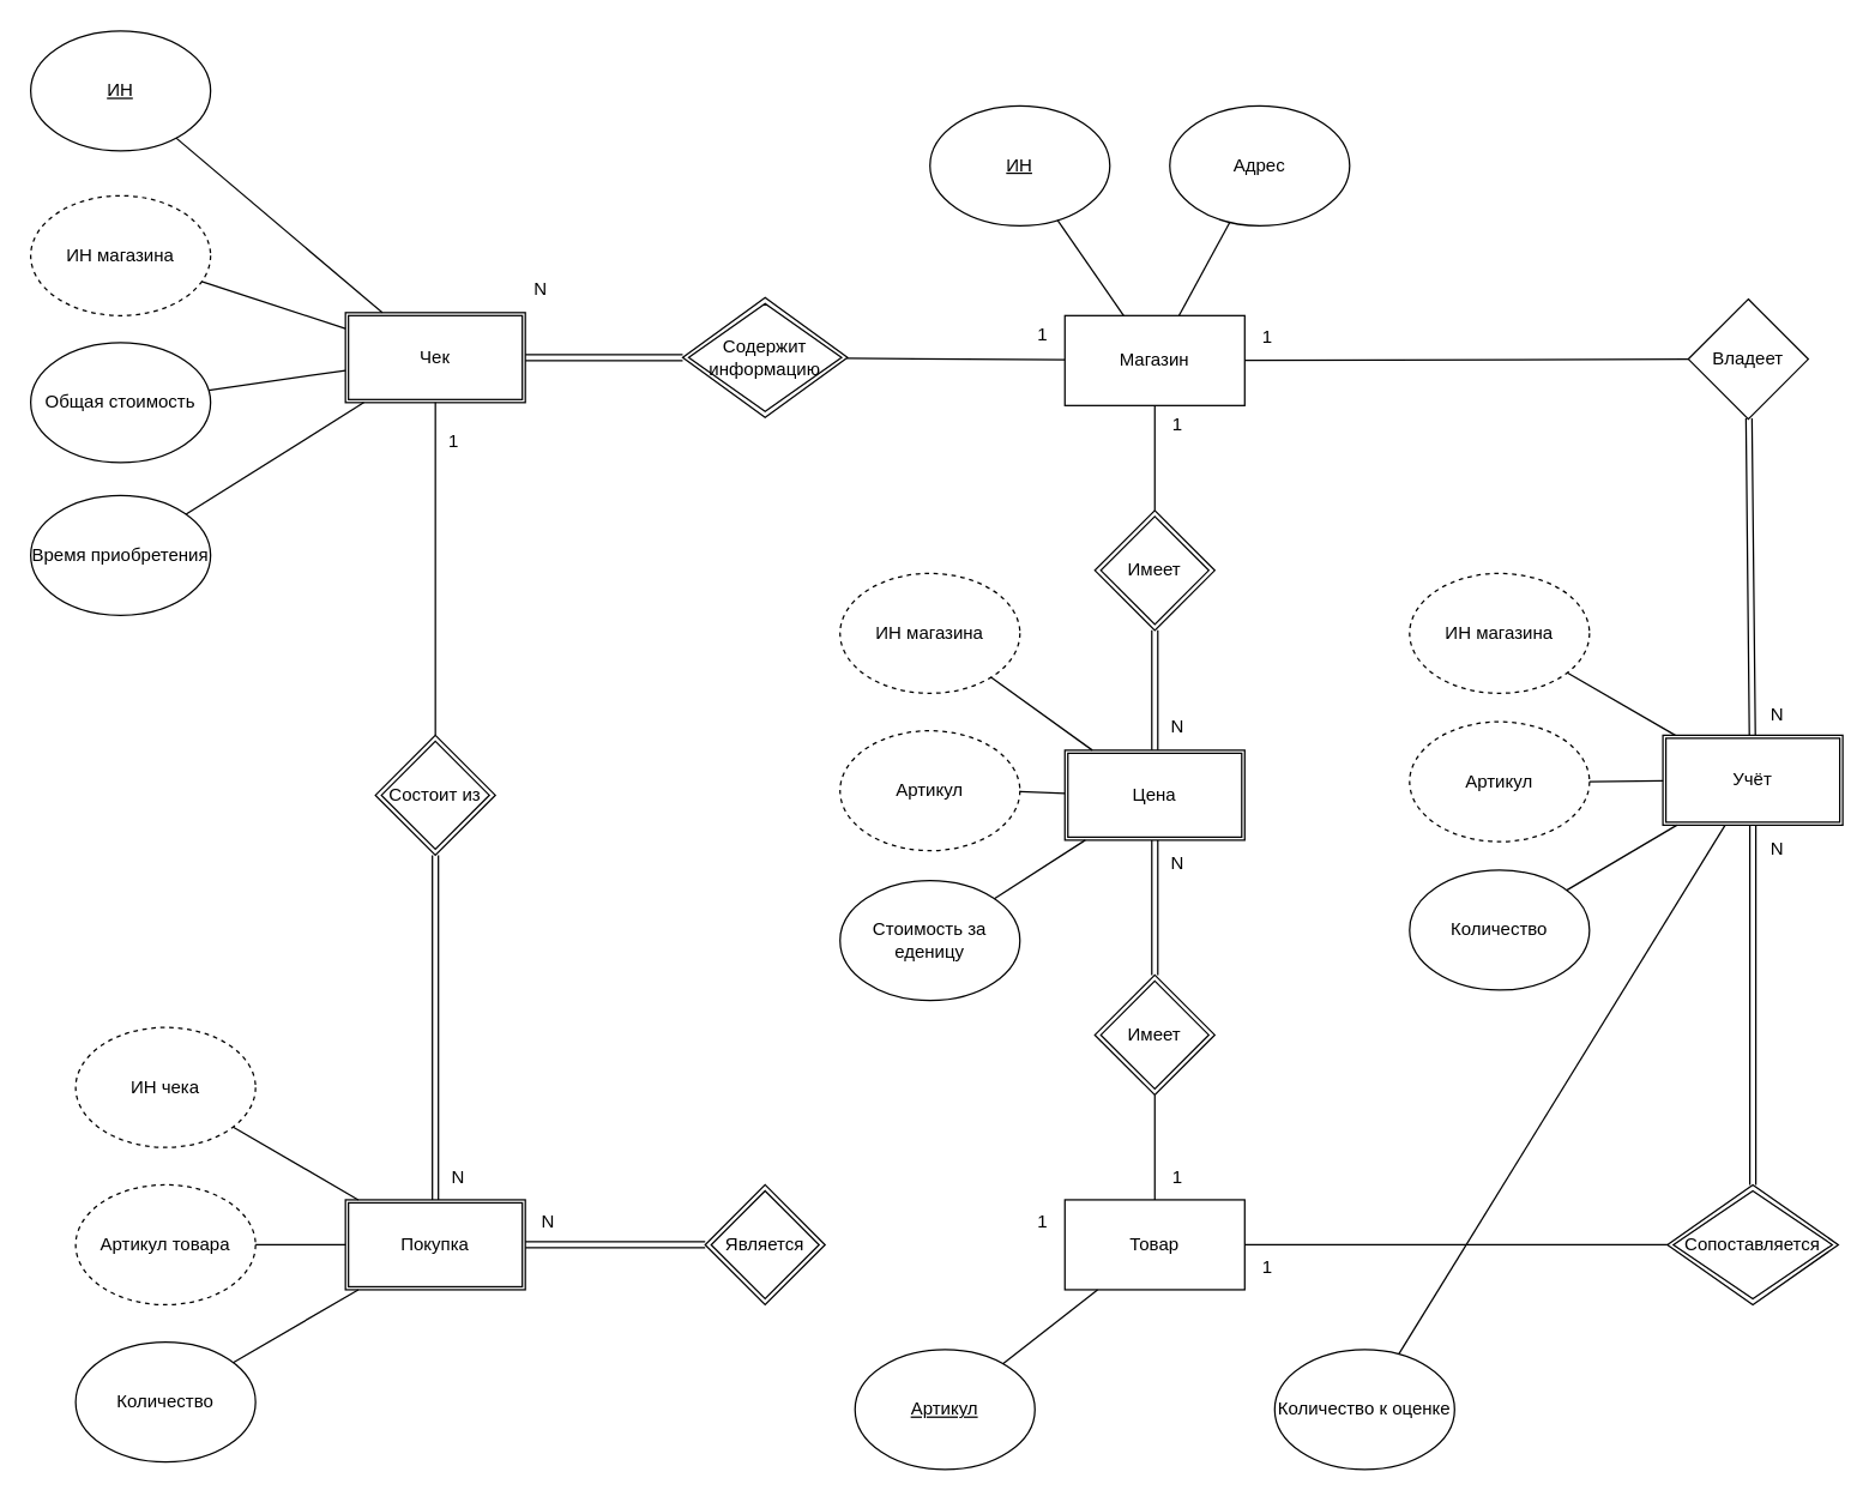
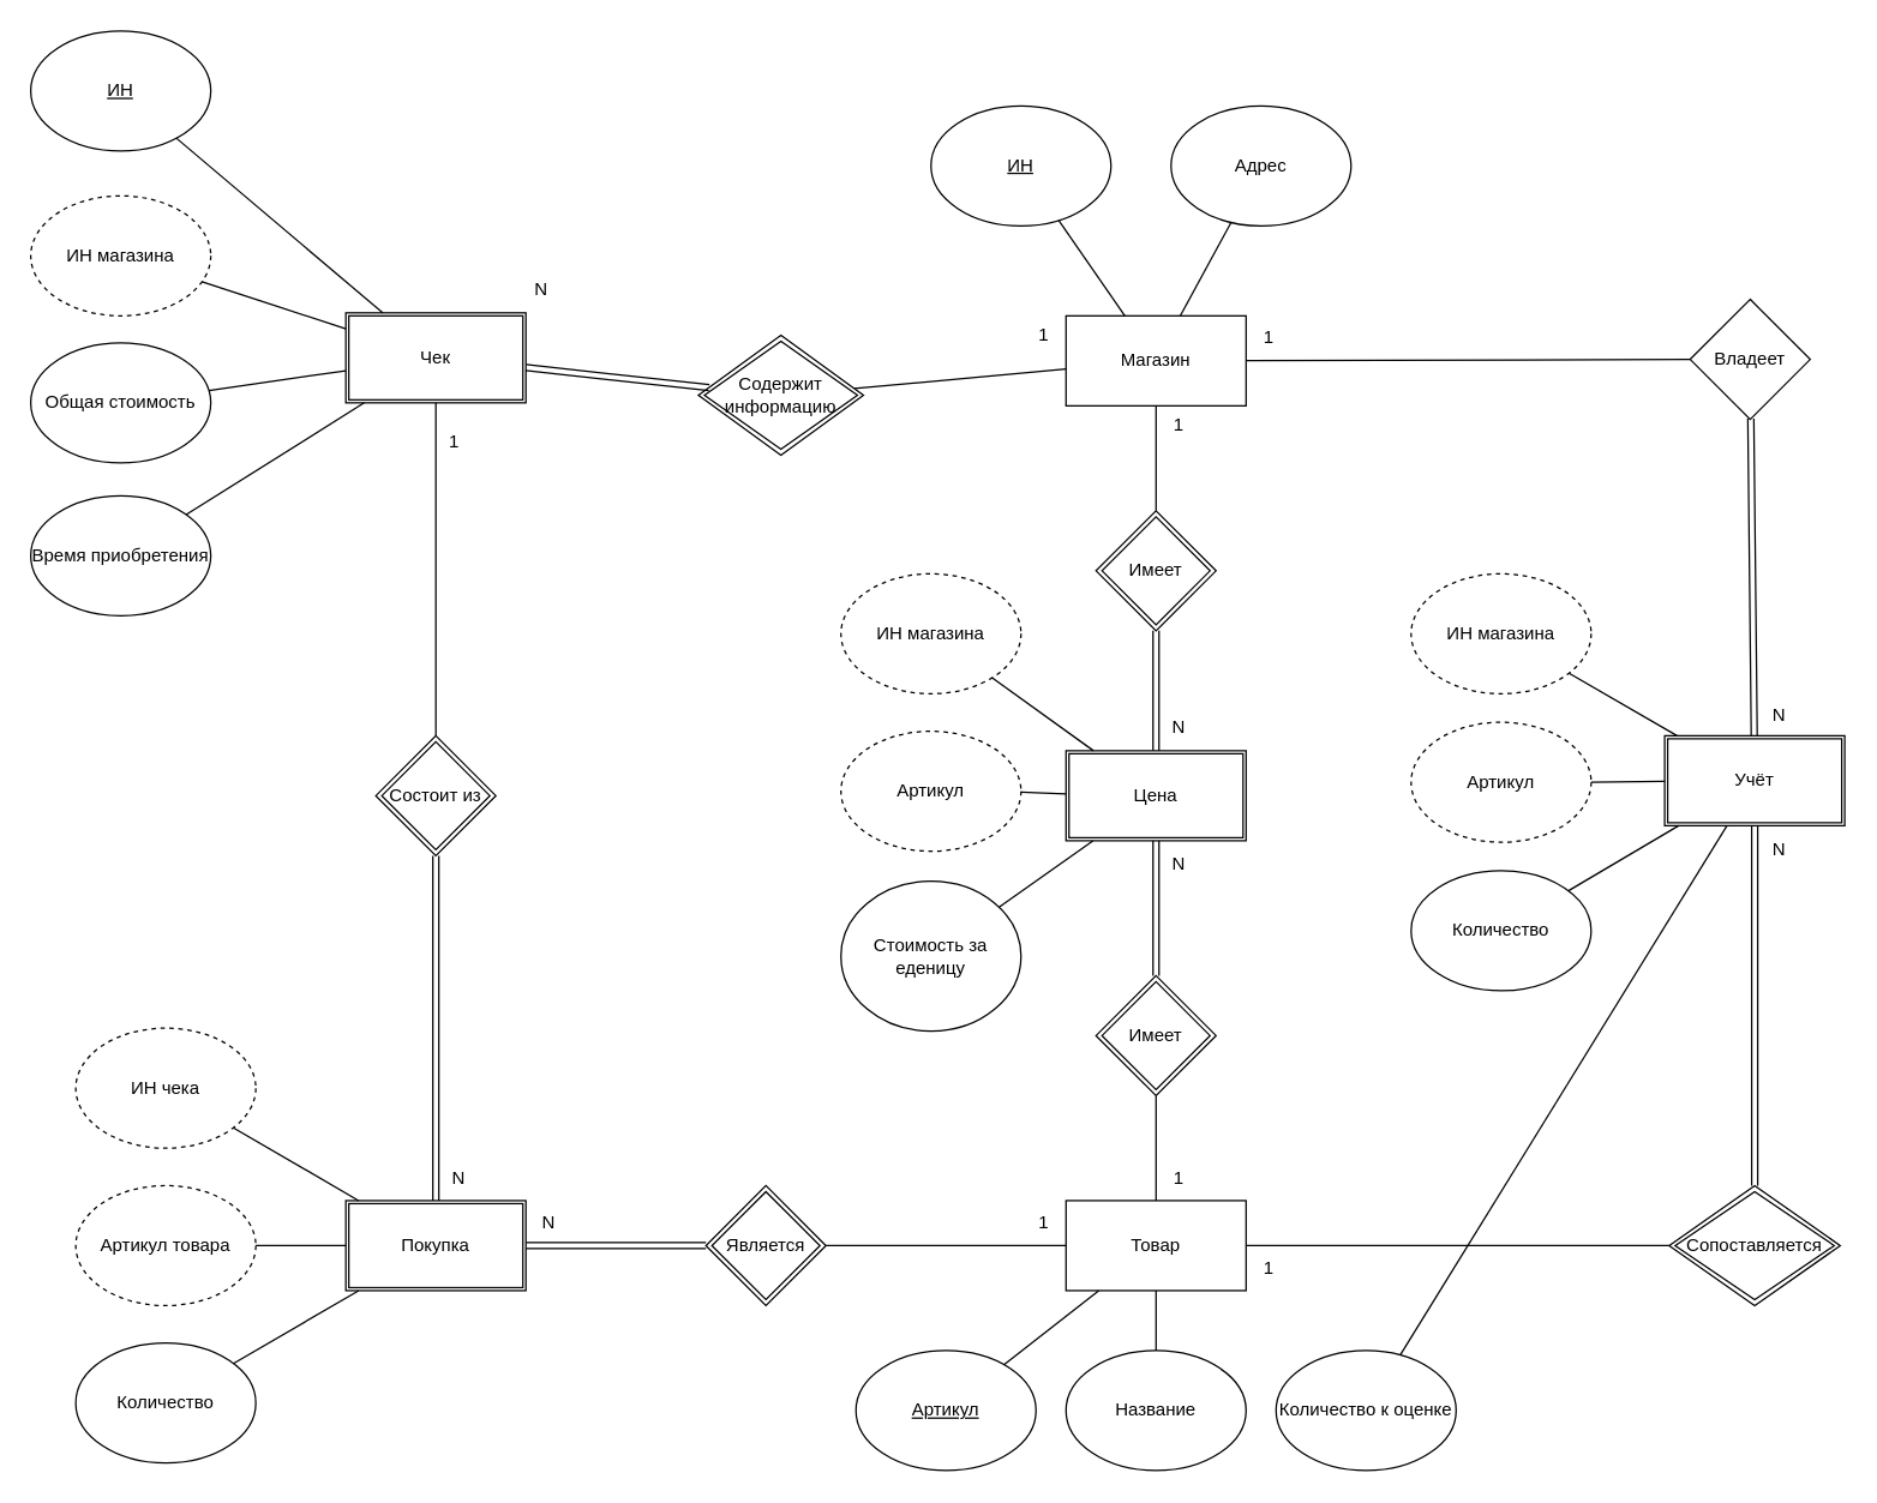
  <mxCell id="0" />
  <mxCell id="1" parent="0" />
  <mxCell id="2" value="Магазин" style="rounded=0;whiteSpace=wrap;html=1;" vertex="1" parent="1"><mxGeometry x="710" y="210" width="120" height="60" as="geometry" /></mxCell>
  <mxCell id="3" value="&lt;u&gt;ИН&lt;/u&gt;" style="ellipse;whiteSpace=wrap;html=1;" vertex="1" parent="1"><mxGeometry x="620" y="70" width="120" height="80" as="geometry" /></mxCell>
  <mxCell id="4" value="" style="endArrow=none;html=1;rounded=0;" edge="1" parent="1" source="3" target="2"><mxGeometry width="50" height="50" relative="1" as="geometry"><mxPoint x="810" y="380" as="sourcePoint" /><mxPoint x="860" y="330" as="targetPoint" /></mxGeometry></mxCell>
  <mxCell id="5" value="Адрес" style="ellipse;whiteSpace=wrap;html=1;" vertex="1" parent="1"><mxGeometry x="780" y="70" width="120" height="80" as="geometry" /></mxCell>
  <mxCell id="6" value="" style="endArrow=none;html=1;rounded=0;" edge="1" parent="1" source="5" target="2"><mxGeometry width="50" height="50" relative="1" as="geometry"><mxPoint x="719" y="325" as="sourcePoint" /><mxPoint x="755" y="280" as="targetPoint" /></mxGeometry></mxCell>
  <mxCell id="7" value="Товар" style="rounded=0;whiteSpace=wrap;html=1;" vertex="1" parent="1"><mxGeometry x="710" y="800" width="120" height="60" as="geometry" /></mxCell>
  <mxCell id="8" value="&lt;u&gt;Артикул&lt;/u&gt;" style="ellipse;whiteSpace=wrap;html=1;" vertex="1" parent="1"><mxGeometry x="570" y="900" width="120" height="80" as="geometry" /></mxCell>
  <mxCell id="9" value="" style="endArrow=none;html=1;rounded=0;" edge="1" parent="1" source="8" target="7"><mxGeometry width="50" height="50" relative="1" as="geometry"><mxPoint x="760" y="970" as="sourcePoint" /><mxPoint x="810" y="920" as="targetPoint" /></mxGeometry></mxCell>
+ <mxCell id="10" value="Название" style="ellipse;whiteSpace=wrap;html=1;" vertex="1" parent="1"><mxGeometry x="710" y="900" width="120" height="80" as="geometry" /></mxCell>
+ <mxCell id="11" value="" style="endArrow=none;html=1;rounded=0;" edge="1" parent="1" source="10" target="7"><mxGeometry width="50" height="50" relative="1" as="geometry"><mxPoint x="669" y="915" as="sourcePoint" /><mxPoint x="705" y="870" as="targetPoint" /></mxGeometry></mxCell>
  <mxCell id="12" value="Количество к оценке" style="ellipse;whiteSpace=wrap;html=1;" vertex="1" parent="1"><mxGeometry x="850" y="900" width="120" height="80" as="geometry" /></mxCell>
  <mxCell id="13" value="" style="endArrow=none;html=1;rounded=0;" edge="1" parent="1" source="12" target="41"><mxGeometry width="50" height="50" relative="1" as="geometry"><mxPoint x="763" y="912" as="sourcePoint" /><mxPoint x="744" y="870" as="targetPoint" /></mxGeometry></mxCell>
  <mxCell id="14" value="Цена" style="shape=ext;double=1;rounded=0;whiteSpace=wrap;html=1;" vertex="1" parent="1"><mxGeometry x="710" y="500" width="120" height="60" as="geometry" /></mxCell>
  <mxCell id="15" value="ИН магазина" style="dashed=1;ellipse;whiteSpace=wrap;html=1;" vertex="1" parent="1"><mxGeometry x="560" y="382" width="120" height="80" as="geometry" /></mxCell>
  <mxCell id="16" value="" style="endArrow=none;html=1;rounded=0;" edge="1" parent="1" source="15" target="14"><mxGeometry width="50" height="50" relative="1" as="geometry"><mxPoint x="720" y="790" as="sourcePoint" /><mxPoint x="770" y="740" as="targetPoint" /></mxGeometry></mxCell>
  <mxCell id="17" value="Артикул" style="dashed=1;ellipse;whiteSpace=wrap;html=1;" vertex="1" parent="1"><mxGeometry x="560" y="487" width="120" height="80" as="geometry" /></mxCell>
  <mxCell id="18" value="" style="endArrow=none;html=1;rounded=0;" edge="1" parent="1" source="17" target="14"><mxGeometry width="50" height="50" relative="1" as="geometry"><mxPoint x="629" y="735" as="sourcePoint" /><mxPoint x="665" y="690" as="targetPoint" /></mxGeometry></mxCell>
- <mxCell id="19" value="Стоимость за еденицу" style="ellipse;whiteSpace=wrap;html=1;" vertex="1" parent="1"><mxGeometry x="560" y="587" width="120" height="80" as="geometry" /></mxCell>
+ <mxCell id="19" value="Стоимость за еденицу" style="ellipse;whiteSpace=wrap;html=1;" vertex="1" parent="1"><mxGeometry x="560" y="587" width="120" height="100" as="geometry" /></mxCell>
  <mxCell id="20" value="" style="endArrow=none;html=1;rounded=0;" edge="1" parent="1" source="19" target="14"><mxGeometry width="50" height="50" relative="1" as="geometry"><mxPoint x="751" y="735" as="sourcePoint" /><mxPoint x="715" y="690" as="targetPoint" /></mxGeometry></mxCell>
  <mxCell id="21" value="Покупка" style="shape=ext;double=1;rounded=0;whiteSpace=wrap;html=1;" vertex="1" parent="1"><mxGeometry x="230" y="800" width="120" height="60" as="geometry" /></mxCell>
  <mxCell id="22" value="ИН чека" style="dashed=1;ellipse;whiteSpace=wrap;html=1;" vertex="1" parent="1"><mxGeometry x="50" y="685" width="120" height="80" as="geometry" /></mxCell>
  <mxCell id="23" value="" style="endArrow=none;html=1;rounded=0;" edge="1" parent="1" source="22" target="21"><mxGeometry width="50" height="50" relative="1" as="geometry"><mxPoint x="69" y="765" as="sourcePoint" /><mxPoint x="105" y="720" as="targetPoint" /></mxGeometry></mxCell>
  <mxCell id="24" value="Артикул товара" style="dashed=1;ellipse;whiteSpace=wrap;html=1;" vertex="1" parent="1"><mxGeometry x="50" y="790" width="120" height="80" as="geometry" /></mxCell>
  <mxCell id="25" value="" style="endArrow=none;html=1;rounded=0;" edge="1" parent="1" source="24" target="21"><mxGeometry width="50" height="50" relative="1" as="geometry"><mxPoint x="191" y="765" as="sourcePoint" /><mxPoint x="155" y="720" as="targetPoint" /></mxGeometry></mxCell>
  <mxCell id="26" value="Количество" style="ellipse;whiteSpace=wrap;html=1;" vertex="1" parent="1"><mxGeometry x="50" y="895" width="120" height="80" as="geometry" /></mxCell>
  <mxCell id="27" value="" style="endArrow=none;html=1;rounded=0;" edge="1" parent="1" source="26" target="21"><mxGeometry width="50" height="50" relative="1" as="geometry"><mxPoint x="347" y="772" as="sourcePoint" /><mxPoint x="266" y="720" as="targetPoint" /></mxGeometry></mxCell>
  <mxCell id="28" value="Чек" style="shape=ext;double=1;rounded=0;whiteSpace=wrap;html=1;" vertex="1" parent="1"><mxGeometry x="230" y="208" width="120" height="60" as="geometry" /></mxCell>
  <mxCell id="29" value="&lt;u&gt;ИН&lt;/u&gt;" style="ellipse;whiteSpace=wrap;html=1;" vertex="1" parent="1"><mxGeometry x="20" y="20" width="120" height="80" as="geometry" /></mxCell>
  <mxCell id="30" value="" style="endArrow=none;html=1;rounded=0;" edge="1" parent="1" source="29" target="28"><mxGeometry width="50" height="50" relative="1" as="geometry"><mxPoint x="150" y="340" as="sourcePoint" /><mxPoint x="200" y="290" as="targetPoint" /></mxGeometry></mxCell>
  <mxCell id="31" value="ИН магазина" style="dashed=1;ellipse;whiteSpace=wrap;html=1;" vertex="1" parent="1"><mxGeometry x="20" y="130" width="120" height="80" as="geometry" /></mxCell>
  <mxCell id="32" value="" style="endArrow=none;html=1;rounded=0;" edge="1" parent="1" source="31" target="28"><mxGeometry width="50" height="50" relative="1" as="geometry"><mxPoint x="59" y="285" as="sourcePoint" /><mxPoint x="95" y="240" as="targetPoint" /></mxGeometry></mxCell>
  <mxCell id="33" value="Общая стоимость" style="ellipse;whiteSpace=wrap;html=1;" vertex="1" parent="1"><mxGeometry x="20" y="228" width="120" height="80" as="geometry" /></mxCell>
  <mxCell id="34" value="" style="endArrow=none;html=1;rounded=0;" edge="1" parent="1" source="33" target="28"><mxGeometry width="50" height="50" relative="1" as="geometry"><mxPoint x="181" y="285" as="sourcePoint" /><mxPoint x="145" y="240" as="targetPoint" /></mxGeometry></mxCell>
  <mxCell id="35" value="Время приобретения" style="ellipse;whiteSpace=wrap;html=1;" vertex="1" parent="1"><mxGeometry x="20" y="330" width="120" height="80" as="geometry" /></mxCell>
  <mxCell id="36" value="" style="endArrow=none;html=1;rounded=0;" edge="1" parent="1" source="35" target="28"><mxGeometry width="50" height="50" relative="1" as="geometry"><mxPoint x="337" y="292" as="sourcePoint" /><mxPoint x="256" y="240" as="targetPoint" /></mxGeometry></mxCell>
  <mxCell id="37" value="Имеет" style="double=1;rhombus;whiteSpace=wrap;html=1;" vertex="1" parent="1"><mxGeometry x="730" y="340" width="80" height="80" as="geometry" /></mxCell>
  <mxCell id="38" value="" style="endArrow=none;html=1;rounded=0;" edge="1" parent="1" source="37" target="2"><mxGeometry width="50" height="50" relative="1" as="geometry"><mxPoint x="630" y="550" as="sourcePoint" /><mxPoint x="680" y="500" as="targetPoint" /></mxGeometry></mxCell>
  <mxCell id="39" value="Имеет" style="double=1;rhombus;whiteSpace=wrap;html=1;" vertex="1" parent="1"><mxGeometry x="730" y="650" width="80" height="80" as="geometry" /></mxCell>
  <mxCell id="40" value="" style="endArrow=none;html=1;rounded=0;" edge="1" parent="1" source="39" target="7"><mxGeometry width="50" height="50" relative="1" as="geometry"><mxPoint x="780" y="660" as="sourcePoint" /><mxPoint x="780" y="570" as="targetPoint" /></mxGeometry></mxCell>
  <mxCell id="41" value="Учёт" style="shape=ext;double=1;rounded=0;whiteSpace=wrap;html=1;" vertex="1" parent="1"><mxGeometry x="1109" y="490" width="120" height="60" as="geometry" /></mxCell>
  <mxCell id="42" value="ИН магазина" style="dashed=1;ellipse;whiteSpace=wrap;html=1;" vertex="1" parent="1"><mxGeometry x="940" y="382" width="120" height="80" as="geometry" /></mxCell>
  <mxCell id="43" value="" style="endArrow=none;html=1;rounded=0;" edge="1" parent="1" source="42" target="41"><mxGeometry width="50" height="50" relative="1" as="geometry"><mxPoint x="1176" y="781" as="sourcePoint" /><mxPoint x="1226" y="731" as="targetPoint" /></mxGeometry></mxCell>
  <mxCell id="44" value="Артикул" style="dashed=1;ellipse;whiteSpace=wrap;html=1;" vertex="1" parent="1"><mxGeometry x="940" y="481" width="120" height="80" as="geometry" /></mxCell>
  <mxCell id="45" value="" style="endArrow=none;html=1;rounded=0;" edge="1" parent="1" source="44" target="41"><mxGeometry width="50" height="50" relative="1" as="geometry"><mxPoint x="1085" y="726" as="sourcePoint" /><mxPoint x="1121" y="681" as="targetPoint" /></mxGeometry></mxCell>
  <mxCell id="46" value="Количество" style="ellipse;whiteSpace=wrap;html=1;" vertex="1" parent="1"><mxGeometry x="940" y="580" width="120" height="80" as="geometry" /></mxCell>
  <mxCell id="47" value="" style="endArrow=none;html=1;rounded=0;" edge="1" parent="1" source="46" target="41"><mxGeometry width="50" height="50" relative="1" as="geometry"><mxPoint x="1207" y="726" as="sourcePoint" /><mxPoint x="1171" y="681" as="targetPoint" /></mxGeometry></mxCell>
  <mxCell id="48" value="Сопоставляется" style="double=1;rhombus;whiteSpace=wrap;html=1;" vertex="1" parent="1"><mxGeometry x="1112" y="790" width="114" height="80" as="geometry" /></mxCell>
  <mxCell id="49" value="" style="endArrow=none;html=1;rounded=0;" edge="1" parent="1" source="48" target="7"><mxGeometry width="50" height="50" relative="1" as="geometry"><mxPoint x="790" y="470" as="sourcePoint" /><mxPoint x="780" y="630" as="targetPoint" /></mxGeometry></mxCell>
  <mxCell id="50" value="Владеет" style="rhombus;whiteSpace=wrap;html=1;" vertex="1" parent="1"><mxGeometry x="1126" y="199" width="80" height="80" as="geometry" /></mxCell>
  <mxCell id="51" value="" style="endArrow=none;html=1;rounded=0;shape=link;" edge="1" parent="1" source="48" target="41"><mxGeometry width="50" height="50" relative="1" as="geometry"><mxPoint x="1193" y="968" as="sourcePoint" /><mxPoint x="756" y="1059" as="targetPoint" /></mxGeometry></mxCell>
  <mxCell id="52" value="" style="endArrow=none;html=1;rounded=0;" edge="1" parent="1" source="50" target="2"><mxGeometry width="50" height="50" relative="1" as="geometry"><mxPoint x="1320" y="505" as="sourcePoint" /><mxPoint x="1320" y="630" as="targetPoint" /></mxGeometry></mxCell>
  <mxCell id="53" value="Состоит из" style="double=1;rhombus;whiteSpace=wrap;html=1;" vertex="1" parent="1"><mxGeometry x="250" y="490" width="80" height="80" as="geometry" /></mxCell>
  <mxCell id="54" value="Является" style="double=1;rhombus;whiteSpace=wrap;html=1;" vertex="1" parent="1"><mxGeometry x="470" y="790" width="80" height="80" as="geometry" /></mxCell>
+ <mxCell id="55" value="" style="endArrow=none;html=1;rounded=0;" edge="1" parent="1" source="54" target="7"><mxGeometry width="50" height="50" relative="1" as="geometry"><mxPoint x="350" y="800" as="sourcePoint" /><mxPoint x="400" y="750" as="targetPoint" /></mxGeometry></mxCell>
  <mxCell id="56" value="" style="endArrow=none;html=1;rounded=0;" edge="1" parent="1" source="53" target="28"><mxGeometry width="50" height="50" relative="1" as="geometry"><mxPoint x="284" y="556" as="sourcePoint" /><mxPoint x="297" y="670" as="targetPoint" /></mxGeometry></mxCell>
  <mxCell id="57" value="" style="endArrow=none;html=1;rounded=0;" edge="1" parent="1" source="2" target="58"><mxGeometry width="50" height="50" relative="1" as="geometry"><mxPoint x="741" y="280" as="sourcePoint" /><mxPoint x="520" y="210" as="targetPoint" /></mxGeometry></mxCell>
- <mxCell id="58" value="Содержит информацию" style="double=1;rhombus;whiteSpace=wrap;html=1;" vertex="1" parent="1"><mxGeometry x="455" y="198" width="110" height="80" as="geometry" /></mxCell>
+ <mxCell id="58" value="Содержит информацию" style="double=1;rhombus;whiteSpace=wrap;html=1;" vertex="1" parent="1"><mxGeometry x="465" y="223" width="110" height="80" as="geometry" /></mxCell>
  <mxCell id="59" value="1" style="text;html=1;align=center;verticalAlign=middle;resizable=0;points=[];autosize=1;strokeColor=none;fillColor=none;" vertex="1" parent="1"><mxGeometry x="287" y="279" width="30" height="30" as="geometry" /></mxCell>
  <mxCell id="60" value="N" style="text;html=1;align=center;verticalAlign=middle;resizable=0;points=[];autosize=1;strokeColor=none;fillColor=none;" vertex="1" parent="1"><mxGeometry x="290" y="770" width="30" height="30" as="geometry" /></mxCell>
  <mxCell id="61" value="" style="shape=link;html=1;rounded=0;" edge="1" parent="1" source="28" target="58"><mxGeometry width="100" relative="1" as="geometry"><mxPoint x="320" y="240" as="sourcePoint" /><mxPoint x="420" y="240" as="targetPoint" /></mxGeometry></mxCell>
  <mxCell id="62" value="1" style="text;html=1;align=center;verticalAlign=middle;resizable=0;points=[];autosize=1;strokeColor=none;fillColor=none;" vertex="1" parent="1"><mxGeometry x="680" y="208" width="30" height="30" as="geometry" /></mxCell>
  <mxCell id="63" value="N" style="text;html=1;align=center;verticalAlign=middle;resizable=0;points=[];autosize=1;strokeColor=none;fillColor=none;" vertex="1" parent="1"><mxGeometry x="345" y="178" width="30" height="30" as="geometry" /></mxCell>
  <mxCell id="64" value="N" style="text;html=1;align=center;verticalAlign=middle;resizable=0;points=[];autosize=1;strokeColor=none;fillColor=none;" vertex="1" parent="1"><mxGeometry x="350" y="800" width="30" height="30" as="geometry" /></mxCell>
  <mxCell id="65" value="1" style="text;html=1;align=center;verticalAlign=middle;resizable=0;points=[];autosize=1;strokeColor=none;fillColor=none;" vertex="1" parent="1"><mxGeometry x="680" y="800" width="30" height="30" as="geometry" /></mxCell>
  <mxCell id="66" value="" style="shape=link;html=1;rounded=0;" edge="1" parent="1" source="53" target="21"><mxGeometry width="100" relative="1" as="geometry"><mxPoint x="360" y="248" as="sourcePoint" /><mxPoint x="465" y="248" as="targetPoint" /></mxGeometry></mxCell>
  <mxCell id="67" value="" style="shape=link;html=1;rounded=0;" edge="1" parent="1" source="14" target="39"><mxGeometry width="100" relative="1" as="geometry"><mxPoint x="300" y="580" as="sourcePoint" /><mxPoint x="300" y="810" as="targetPoint" /></mxGeometry></mxCell>
  <mxCell id="68" value="N" style="text;html=1;align=center;verticalAlign=middle;resizable=0;points=[];autosize=1;strokeColor=none;fillColor=none;" vertex="1" parent="1"><mxGeometry x="770" y="561" width="30" height="30" as="geometry" /></mxCell>
  <mxCell id="69" value="1" style="text;html=1;align=center;verticalAlign=middle;resizable=0;points=[];autosize=1;strokeColor=none;fillColor=none;" vertex="1" parent="1"><mxGeometry x="770" y="770" width="30" height="30" as="geometry" /></mxCell>
  <mxCell id="70" value="" style="shape=link;html=1;rounded=0;" edge="1" parent="1" source="21" target="54"><mxGeometry width="100" relative="1" as="geometry"><mxPoint x="780" y="570" as="sourcePoint" /><mxPoint x="780" y="660" as="targetPoint" /></mxGeometry></mxCell>
  <mxCell id="71" value="" style="shape=link;html=1;rounded=0;" edge="1" parent="1" source="14" target="37"><mxGeometry width="100" relative="1" as="geometry"><mxPoint x="780" y="570" as="sourcePoint" /><mxPoint x="780" y="660" as="targetPoint" /></mxGeometry></mxCell>
  <mxCell id="72" value="N" style="text;html=1;align=center;verticalAlign=middle;resizable=0;points=[];autosize=1;strokeColor=none;fillColor=none;" vertex="1" parent="1"><mxGeometry x="770" y="470" width="30" height="30" as="geometry" /></mxCell>
  <mxCell id="73" value="1" style="text;html=1;align=center;verticalAlign=middle;resizable=0;points=[];autosize=1;strokeColor=none;fillColor=none;" vertex="1" parent="1"><mxGeometry x="770" y="268" width="30" height="30" as="geometry" /></mxCell>
  <mxCell id="74" value="" style="shape=link;html=1;rounded=0;" edge="1" parent="1" source="41" target="50"><mxGeometry width="100" relative="1" as="geometry"><mxPoint x="780" y="510" as="sourcePoint" /><mxPoint x="780" y="430" as="targetPoint" /></mxGeometry></mxCell>
  <mxCell id="75" value="N" style="text;html=1;align=center;verticalAlign=middle;resizable=0;points=[];autosize=1;strokeColor=none;fillColor=none;" vertex="1" parent="1"><mxGeometry x="1170" y="462" width="30" height="30" as="geometry" /></mxCell>
  <mxCell id="76" value="1" style="text;html=1;align=center;verticalAlign=middle;resizable=0;points=[];autosize=1;strokeColor=none;fillColor=none;" vertex="1" parent="1"><mxGeometry x="830" y="210" width="30" height="30" as="geometry" /></mxCell>
  <mxCell id="77" value="N" style="text;html=1;align=center;verticalAlign=middle;resizable=0;points=[];autosize=1;strokeColor=none;fillColor=none;" vertex="1" parent="1"><mxGeometry x="1170" y="551" width="30" height="30" as="geometry" /></mxCell>
  <mxCell id="78" value="1" style="text;html=1;align=center;verticalAlign=middle;resizable=0;points=[];autosize=1;strokeColor=none;fillColor=none;" vertex="1" parent="1"><mxGeometry x="830" y="830" width="30" height="30" as="geometry" /></mxCell>
